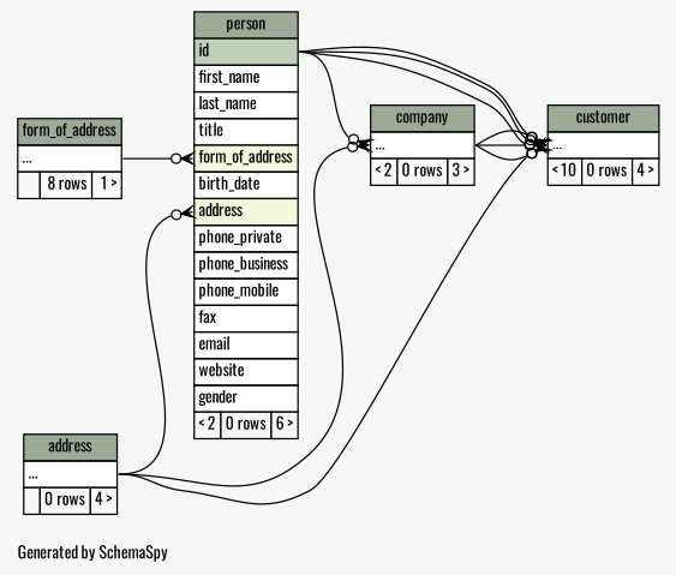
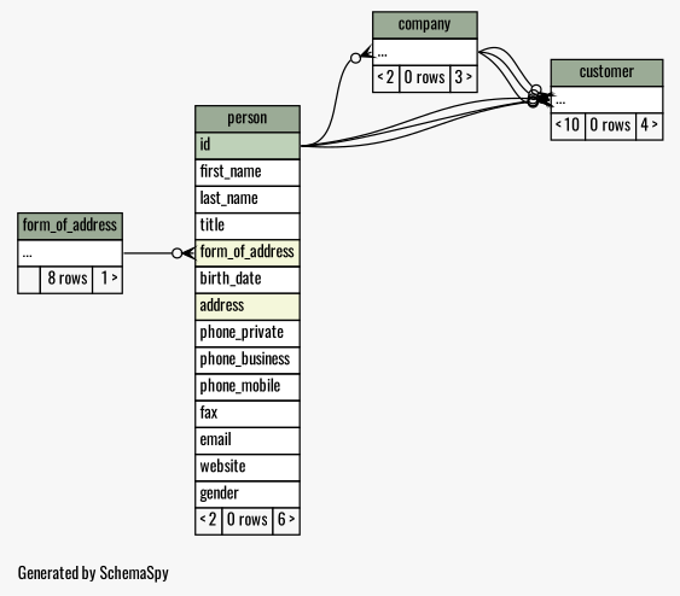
  digraph {
    bgcolor="#f7f7f7"
    fontname=Oswald
    fontsize=11
    label="\nGenerated by SchemaSpy"
    labeljust=l
    nodesep=0.18
    rankdir=RL
    ranksep=0.46
    node [fontname=Oswald fontsize=11 shape=plaintext]
    edge [arrowhead=none arrowsize=0.8 arrowtail=crowodot dir=back fontname=Oswald headport="elipses:e" tailport="elipses:w"]
    n1 [label=<     <TABLE BORDER="0" CELLBORDER="1" CELLSPACING="0" BGCOLOR="#ffffff">       <TR><TD COLSPAN="3" BGCOLOR="#9bab96" ALIGN="CENTER">company</TD></TR>       <TR><TD PORT="elipses" COLSPAN="3" ALIGN="LEFT">...</TD></TR>       <TR><TD ALIGN="LEFT" BGCOLOR="#f7f7f7">&lt; 2</TD><TD ALIGN="RIGHT" BGCOLOR="#f7f7f7">0 rows</TD><TD ALIGN="RIGHT" BGCOLOR="#f7f7f7">3 &gt;</TD></TR>     </TABLE>>]
-   n2 [label=<     <TABLE BORDER="0" CELLBORDER="1" CELLSPACING="0" BGCOLOR="#ffffff">       <TR><TD COLSPAN="3" BGCOLOR="#9bab96" ALIGN="CENTER">address</TD></TR>       <TR><TD PORT="elipses" COLSPAN="3" ALIGN="LEFT">...</TD></TR>       <TR><TD ALIGN="LEFT" BGCOLOR="#f7f7f7">  </TD><TD ALIGN="RIGHT" BGCOLOR="#f7f7f7">0 rows</TD><TD ALIGN="RIGHT" BGCOLOR="#f7f7f7">4 &gt;</TD></TR>     </TABLE>>]
    n3 [label=<     <TABLE BORDER="0" CELLBORDER="1" CELLSPACING="0" BGCOLOR="#ffffff">       <TR><TD COLSPAN="3" BGCOLOR="#9bab96" ALIGN="CENTER">person</TD></TR>       <TR><TD PORT="id" COLSPAN="3" BGCOLOR="#bed1b8" ALIGN="LEFT">id</TD></TR>       <TR><TD PORT="first_name" COLSPAN="3" ALIGN="LEFT">first_name</TD></TR>       <TR><TD PORT="last_name" COLSPAN="3" ALIGN="LEFT">last_name</TD></TR>       <TR><TD PORT="title" COLSPAN="3" ALIGN="LEFT">title</TD></TR>       <TR><TD PORT="form_of_address" COLSPAN="3" BGCOLOR="#f4f7da" ALIGN="LEFT">form_of_address</TD></TR>       <TR><TD PORT="birth_date" COLSPAN="3" ALIGN="LEFT">birth_date</TD></TR>       <TR><TD PORT="address" COLSPAN="3" BGCOLOR="#f4f7da" ALIGN="LEFT">address</TD></TR>       <TR><TD PORT="phone_private" COLSPAN="3" ALIGN="LEFT">phone_private</TD></TR>       <TR><TD PORT="phone_business" COLSPAN="3" ALIGN="LEFT">phone_business</TD></TR>       <TR><TD PORT="phone_mobile" COLSPAN="3" ALIGN="LEFT">phone_mobile</TD></TR>       <TR><TD PORT="fax" COLSPAN="3" ALIGN="LEFT">fax</TD></TR>       <TR><TD PORT="email" COLSPAN="3" ALIGN="LEFT">email</TD></TR>       <TR><TD PORT="website" COLSPAN="3" ALIGN="LEFT">website</TD></TR>       <TR><TD PORT="gender" COLSPAN="3" ALIGN="LEFT">gender</TD></TR>       <TR><TD ALIGN="LEFT" BGCOLOR="#f7f7f7">&lt; 2</TD><TD ALIGN="RIGHT" BGCOLOR="#f7f7f7">0 rows</TD><TD ALIGN="RIGHT" BGCOLOR="#f7f7f7">6 &gt;</TD></TR>     </TABLE>>]
    n4 [label=<     <TABLE BORDER="0" CELLBORDER="1" CELLSPACING="0" BGCOLOR="#ffffff">       <TR><TD COLSPAN="3" BGCOLOR="#9bab96" ALIGN="CENTER">form_of_address</TD></TR>       <TR><TD PORT="elipses" COLSPAN="3" ALIGN="LEFT">...</TD></TR>       <TR><TD ALIGN="LEFT" BGCOLOR="#f7f7f7">  </TD><TD ALIGN="RIGHT" BGCOLOR="#f7f7f7">8 rows</TD><TD ALIGN="RIGHT" BGCOLOR="#f7f7f7">1 &gt;</TD></TR>     </TABLE>>]
    n5 [label=<     <TABLE BORDER="0" CELLBORDER="1" CELLSPACING="0" BGCOLOR="#ffffff">       <TR><TD COLSPAN="3" BGCOLOR="#9bab96" ALIGN="CENTER">customer</TD></TR>       <TR><TD PORT="elipses" COLSPAN="3" ALIGN="LEFT">...</TD></TR>       <TR><TD ALIGN="LEFT" BGCOLOR="#f7f7f7">&lt; 10</TD><TD ALIGN="RIGHT" BGCOLOR="#f7f7f7">0 rows</TD><TD ALIGN="RIGHT" BGCOLOR="#f7f7f7">4 &gt;</TD></TR>     </TABLE>>]
-   n1 -> n2
    n1 -> n3 [headport="id:e"]
-   n3 -> n2 [tailport="address:w"]
    n3 -> n4 [tailport="form_of_address:w"]
    n5 -> n1
    n5 -> n1
    n5 -> n1
-   n5 -> n2
    n5 -> n3 [headport="id:e"]
    n5 -> n3 [headport="id:e"]
    n5 -> n3 [headport="id:e"]
  }
